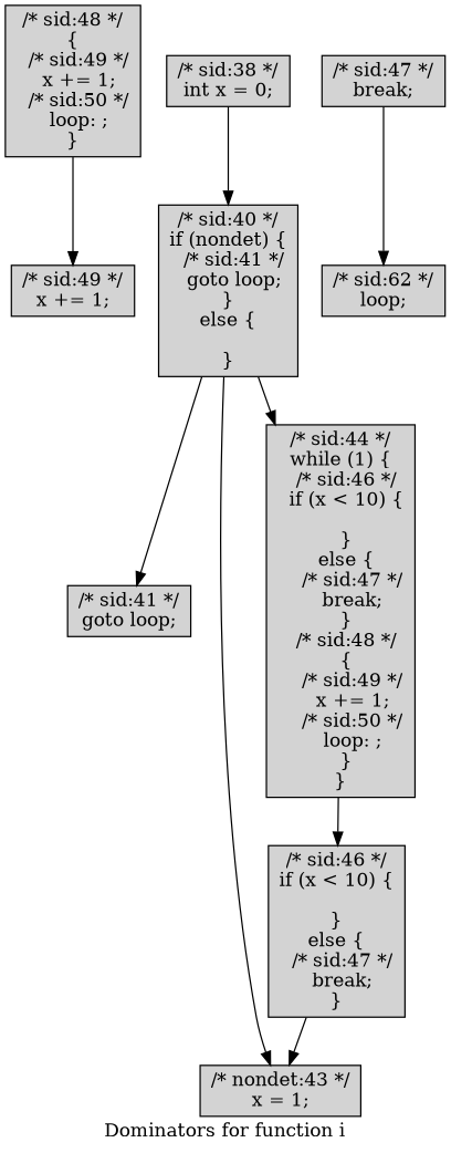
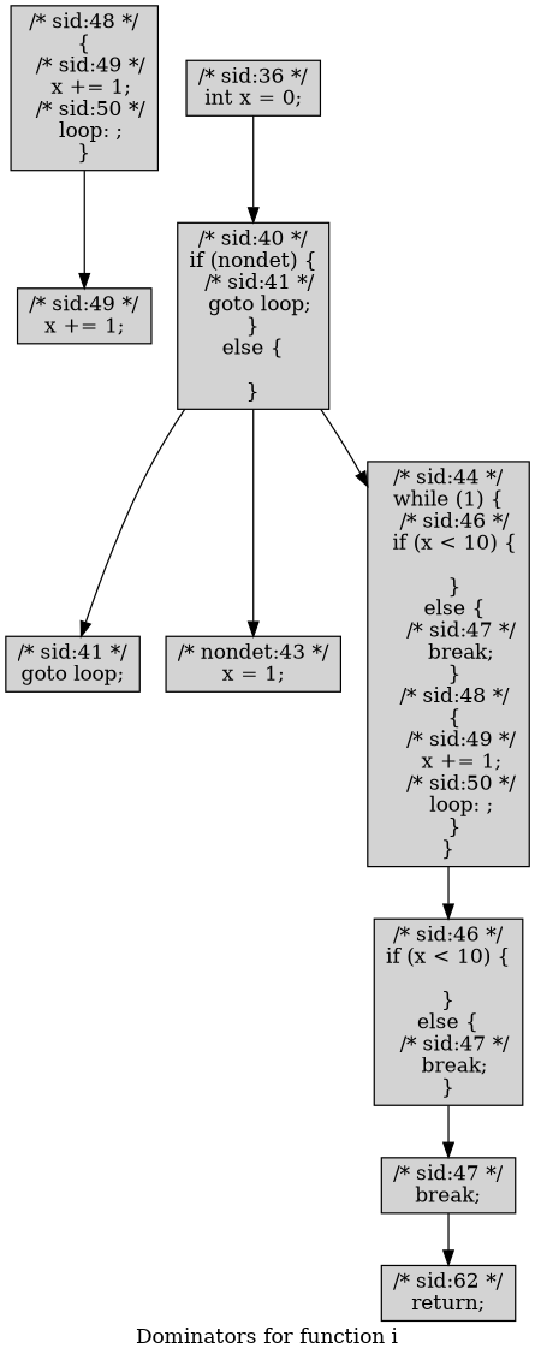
  digraph {
    fontname="DejaVu Serif"
    label="Dominators for function i"
    node [fontname="DejaVu Serif" shape=box style=filled]
    edge [fontname="DejaVu Serif"]
    n1 [label="/* sid:48 */\n{\n  /* sid:49 */\n  x += 1;\n  /* sid:50 */\n  loop: ;\n}"]
    n2 [label="/* sid:49 */\nx += 1;"]
-   n3 [label="/* sid:38 */\nint x = 0;"]
+   n3 [label="/* sid:36 */\nint x = 0;"]
    n4 [label="/* sid:40 */\nif (nondet) {\n  /* sid:41 */\n  goto loop;\n}\nelse {\n  \n}"]
    n5 [label="/* sid:41 */\ngoto loop;"]
    n6 [label="/* nondet:43 */\nx = 1;"]
    n7 [label="/* sid:44 */\nwhile (1) {\n  /* sid:46 */\n  if (x < 10) {\n    \n  }\n  else {\n    /* sid:47 */\n    break;\n  }\n  /* sid:48 */\n  {\n    /* sid:49 */\n    x += 1;\n    /* sid:50 */\n    loop: ;\n  }\n}"]
    n8 [label="/* sid:46 */\nif (x < 10) {\n  \n}\nelse {\n  /* sid:47 */\n  break;\n}"]
    n9 [label="/* sid:47 */\nbreak;"]
-   n10 [label="/* sid:62 */\nloop;"]
+   n10 [label="/* sid:62 */\nreturn;"]
    n1 -> n2
    n3 -> n4
    n4 -> n5
    n4 -> n6
    n4 -> n7
    n7 -> n8
-   n8 -> n6
+   n8 -> n9
    n9 -> n10
  }
